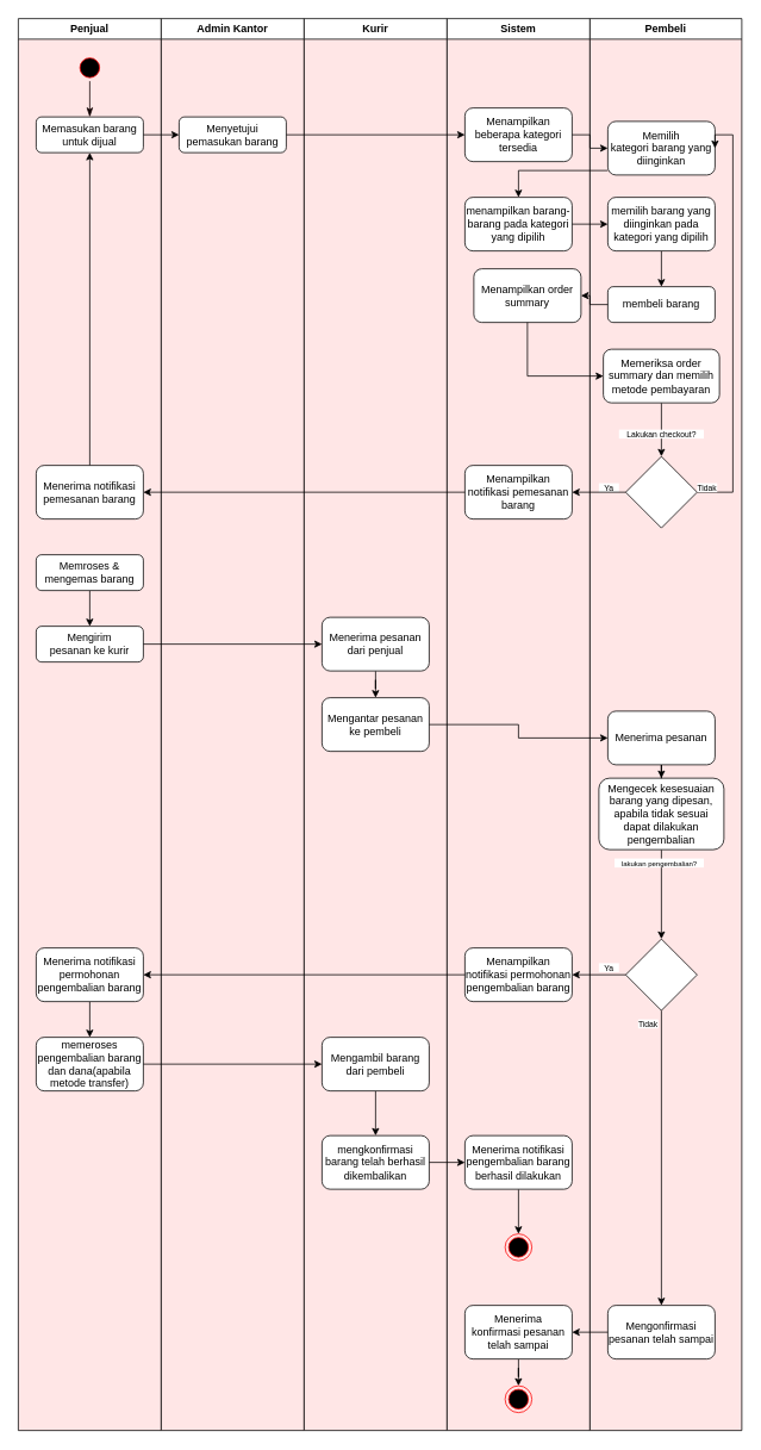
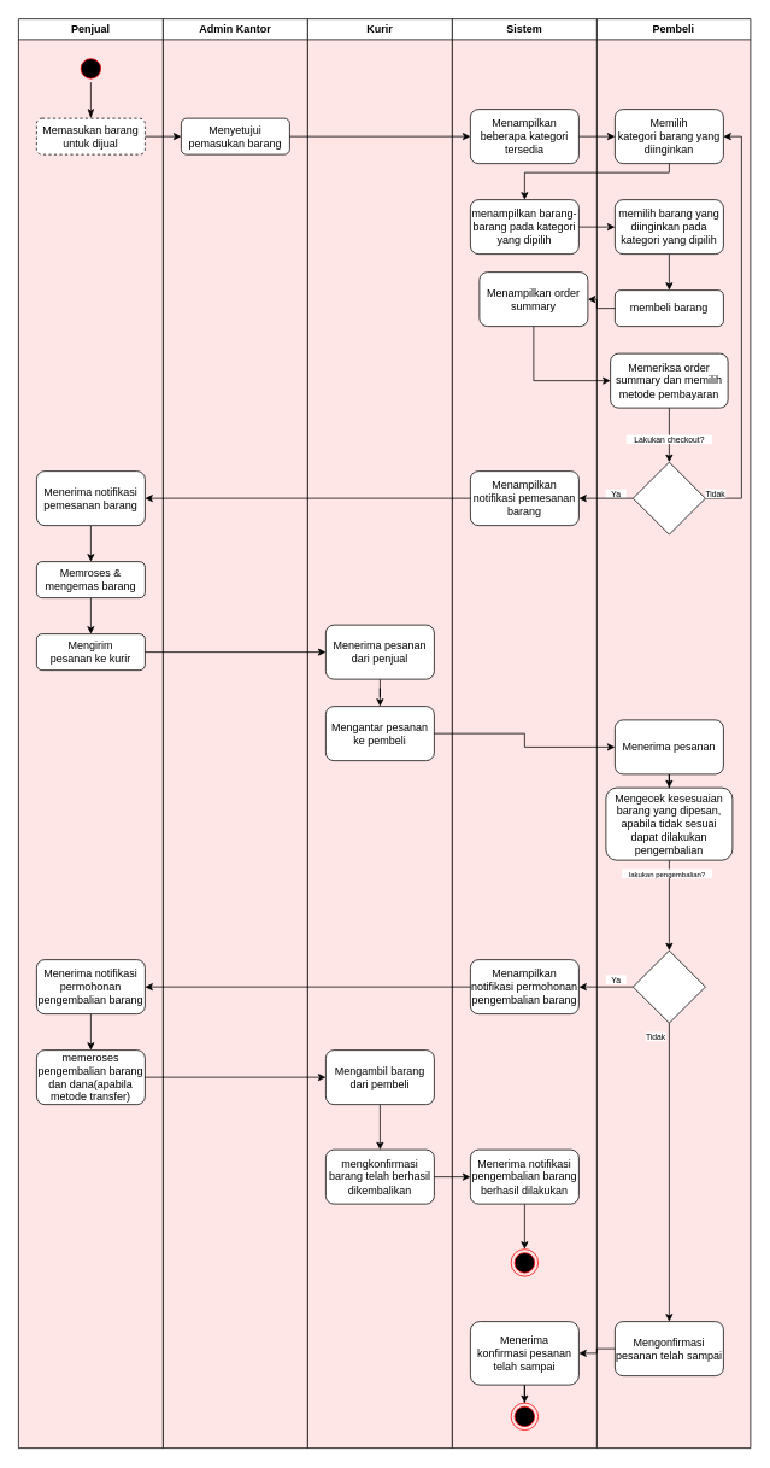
  <mxCell id="0" />
  <mxCell id="1" parent="0" />
  <mxCell id="2" value="Penjual" style="swimlane;whiteSpace=wrap;html=1;startSize=23;swimlaneFillColor=#FFE6E6;" vertex="1" parent="1"><mxGeometry x="20" y="20" width="160" height="1580" as="geometry" /></mxCell>
  <mxCell id="3" value="" style="ellipse;html=1;shape=startState;fillColor=#000000;strokeColor=#ff0000;" vertex="1" parent="2"><mxGeometry x="65" y="40" width="30" height="30" as="geometry" /></mxCell>
- <mxCell id="4" value="Memasukan barang&lt;br style=&quot;border-color: var(--border-color);&quot;&gt;untuk dijual" style="rounded=1;whiteSpace=wrap;html=1;" vertex="1" parent="2"><mxGeometry x="20" y="110" width="120" height="40" as="geometry" /></mxCell>
+ <mxCell id="4" value="Memasukan barang&lt;br style=&quot;border-color: var(--border-color);&quot;&gt;untuk dijual" style="rounded=1;whiteSpace=wrap;html=1;dashed=1;" vertex="1" parent="2"><mxGeometry x="20" y="110" width="120" height="40" as="geometry" /></mxCell>
  <mxCell id="5" value="" style="edgeStyle=orthogonalEdgeStyle;html=1;verticalAlign=bottom;endArrow=classicThin;endSize=8;strokeColor=#0F0000;rounded=0;endFill=1;" edge="1" source="3" parent="2" target="4"><mxGeometry relative="1" as="geometry"><mxPoint x="80" y="110" as="targetPoint" /></mxGeometry></mxCell>
- <mxCell id="6" value="" style="edgeStyle=orthogonalEdgeStyle;rounded=0;orthogonalLoop=1;jettySize=auto;html=1;" edge="1" parent="2" source="7" target="4"><mxGeometry relative="1" as="geometry" /></mxCell>
+ <mxCell id="6" value="" style="edgeStyle=orthogonalEdgeStyle;rounded=0;orthogonalLoop=1;jettySize=auto;html=1;" edge="1" parent="2" source="7" target="9"><mxGeometry relative="1" as="geometry" /></mxCell>
  <mxCell id="7" value="Menerima notifikasi pemesanan barang" style="rounded=1;whiteSpace=wrap;html=1;" vertex="1" parent="2"><mxGeometry x="20" y="500" width="120" height="60" as="geometry" /></mxCell>
  <mxCell id="8" value="" style="edgeStyle=orthogonalEdgeStyle;rounded=0;orthogonalLoop=1;jettySize=auto;html=1;" edge="1" parent="2" source="9" target="10"><mxGeometry relative="1" as="geometry" /></mxCell>
  <mxCell id="9" value="Memroses &amp;amp; mengemas barang" style="rounded=1;whiteSpace=wrap;html=1;" vertex="1" parent="2"><mxGeometry x="20" y="600" width="120" height="40" as="geometry" /></mxCell>
  <mxCell id="10" value="Mengirim &lt;br&gt;pesanan ke kurir" style="rounded=1;whiteSpace=wrap;html=1;" vertex="1" parent="2"><mxGeometry x="20" y="680" width="120" height="40" as="geometry" /></mxCell>
  <mxCell id="11" value="" style="edgeStyle=orthogonalEdgeStyle;rounded=0;orthogonalLoop=1;jettySize=auto;html=1;" edge="1" parent="2" source="12" target="13"><mxGeometry relative="1" as="geometry" /></mxCell>
  <mxCell id="12" value="Menerima notifikasi permohonan pengembalian barang" style="rounded=1;whiteSpace=wrap;html=1;" vertex="1" parent="2"><mxGeometry x="20" y="1040" width="120" height="60" as="geometry" /></mxCell>
  <mxCell id="13" value="memeroses pengembalian barang dan dana(apabila metode transfer)" style="rounded=1;whiteSpace=wrap;html=1;" vertex="1" parent="2"><mxGeometry x="20" y="1140" width="120" height="60" as="geometry" /></mxCell>
  <mxCell id="14" value="Admin Kantor" style="swimlane;whiteSpace=wrap;html=1;swimlaneFillColor=#ffe6e6;" vertex="1" parent="1"><mxGeometry x="180" y="20" width="160" height="1580" as="geometry" /></mxCell>
  <mxCell id="15" value="Menyetujui pemasukan barang" style="rounded=1;whiteSpace=wrap;html=1;" vertex="1" parent="14"><mxGeometry x="20" y="110" width="120" height="40" as="geometry" /></mxCell>
  <mxCell id="16" value="Kurir" style="swimlane;whiteSpace=wrap;html=1;swimlaneFillColor=#ffe6e6;" vertex="1" parent="1"><mxGeometry x="340" y="20" width="160" height="1580" as="geometry" /></mxCell>
  <mxCell id="17" value="" style="edgeStyle=orthogonalEdgeStyle;rounded=0;orthogonalLoop=1;jettySize=auto;html=1;" edge="1" parent="16" source="18" target="19"><mxGeometry relative="1" as="geometry" /></mxCell>
  <mxCell id="18" value="Menerima pesanan dari penjual" style="rounded=1;whiteSpace=wrap;html=1;" vertex="1" parent="16"><mxGeometry x="20" y="670" width="120" height="60" as="geometry" /></mxCell>
  <mxCell id="19" value="Mengantar pesanan ke pembeli" style="rounded=1;whiteSpace=wrap;html=1;" vertex="1" parent="16"><mxGeometry x="20" y="760" width="120" height="60" as="geometry" /></mxCell>
  <mxCell id="20" value="" style="edgeStyle=orthogonalEdgeStyle;rounded=0;orthogonalLoop=1;jettySize=auto;html=1;" edge="1" parent="16" source="21" target="22"><mxGeometry relative="1" as="geometry" /></mxCell>
  <mxCell id="21" value="Mengambil barang dari pembeli" style="rounded=1;whiteSpace=wrap;html=1;" vertex="1" parent="16"><mxGeometry x="20" y="1140" width="120" height="60" as="geometry" /></mxCell>
  <mxCell id="22" value="mengkonfirmasi barang telah berhasil dikembalikan" style="rounded=1;whiteSpace=wrap;html=1;" vertex="1" parent="16"><mxGeometry x="20" y="1250" width="120" height="60" as="geometry" /></mxCell>
  <mxCell id="23" value="Sistem" style="swimlane;whiteSpace=wrap;html=1;swimlaneFillColor=#ffe6e6;" vertex="1" parent="1"><mxGeometry x="500" y="20" width="160" height="1580" as="geometry" /></mxCell>
  <mxCell id="24" value="Menampilkan beberapa kategori tersedia" style="rounded=1;whiteSpace=wrap;html=1;" vertex="1" parent="23"><mxGeometry x="20" y="100" width="120" height="60" as="geometry" /></mxCell>
  <mxCell id="25" value="menampilkan barang-barang pada kategori yang dipilih" style="rounded=1;whiteSpace=wrap;html=1;" vertex="1" parent="23"><mxGeometry x="20" y="200" width="120" height="60" as="geometry" /></mxCell>
  <mxCell id="26" value="Menampilkan order summary" style="rounded=1;whiteSpace=wrap;html=1;" vertex="1" parent="23"><mxGeometry x="30" y="280" width="120" height="60" as="geometry" /></mxCell>
  <mxCell id="27" value="Menampilkan notifikasi pemesanan barang" style="rounded=1;whiteSpace=wrap;html=1;" vertex="1" parent="23"><mxGeometry x="20" y="500" width="120" height="60" as="geometry" /></mxCell>
  <mxCell id="28" value="" style="edgeStyle=orthogonalEdgeStyle;rounded=0;orthogonalLoop=1;jettySize=auto;html=1;" edge="1" parent="23" source="29" target="34"><mxGeometry relative="1" as="geometry" /></mxCell>
- <mxCell id="29" value="Menerima &lt;br&gt;konfirmasi pesanan telah sampai" style="rounded=1;whiteSpace=wrap;html=1;" vertex="1" parent="23"><mxGeometry x="20" y="1440" width="120" height="60" as="geometry" /></mxCell>
+ <mxCell id="29" value="Menerima &lt;br&gt;konfirmasi pesanan telah sampai" style="rounded=1;whiteSpace=wrap;html=1;" vertex="1" parent="23"><mxGeometry x="20" y="1440" width="120" height="70" as="geometry" /></mxCell>
  <mxCell id="30" value="Menampilkan notifikasi permohonan pengembalian barang" style="rounded=1;whiteSpace=wrap;html=1;" vertex="1" parent="23"><mxGeometry x="20" y="1040" width="120" height="60" as="geometry" /></mxCell>
  <mxCell id="31" value="" style="edgeStyle=orthogonalEdgeStyle;rounded=0;orthogonalLoop=1;jettySize=auto;html=1;" edge="1" parent="23" source="32" target="33"><mxGeometry relative="1" as="geometry" /></mxCell>
  <mxCell id="32" value="Menerima notifikasi pengembalian barang berhasil dilakukan" style="whiteSpace=wrap;html=1;rounded=1;" vertex="1" parent="23"><mxGeometry x="20" y="1250" width="120" height="60" as="geometry" /></mxCell>
  <mxCell id="33" value="" style="ellipse;html=1;shape=endState;fillColor=#000000;strokeColor=#ff0000;" vertex="1" parent="23"><mxGeometry x="65" y="1360" width="30" height="30" as="geometry" /></mxCell>
  <mxCell id="34" value="" style="ellipse;html=1;shape=endState;fillColor=#000000;strokeColor=#ff0000;" vertex="1" parent="23"><mxGeometry x="65" y="1530" width="30" height="30" as="geometry" /></mxCell>
  <mxCell id="35" value="Pembeli" style="swimlane;whiteSpace=wrap;html=1;swimlaneFillColor=#ffe6e6;" vertex="1" parent="1"><mxGeometry x="660" y="20" width="170" height="1580" as="geometry" /></mxCell>
- <mxCell id="36" value="Memilih&lt;br style=&quot;border-color: var(--border-color);&quot;&gt;kategori barang yang diinginkan" style="rounded=1;whiteSpace=wrap;html=1;" vertex="1" parent="35"><mxGeometry x="20" y="115" width="120" height="60" as="geometry" /></mxCell>
+ <mxCell id="36" value="Memilih&lt;br style=&quot;border-color: var(--border-color);&quot;&gt;kategori barang yang diinginkan" style="rounded=1;whiteSpace=wrap;html=1;" vertex="1" parent="35"><mxGeometry x="20" y="100" width="120" height="60" as="geometry" /></mxCell>
  <mxCell id="37" value="" style="edgeStyle=orthogonalEdgeStyle;rounded=0;orthogonalLoop=1;jettySize=auto;html=1;" edge="1" parent="35" source="38" target="39"><mxGeometry relative="1" as="geometry" /></mxCell>
  <mxCell id="38" value="memilih barang yang diinginkan pada kategori yang dipilih" style="rounded=1;whiteSpace=wrap;html=1;" vertex="1" parent="35"><mxGeometry x="20" y="200" width="120" height="60" as="geometry" /></mxCell>
  <mxCell id="39" value="membeli barang" style="rounded=1;whiteSpace=wrap;html=1;" vertex="1" parent="35"><mxGeometry x="20" y="300" width="120" height="40" as="geometry" /></mxCell>
  <mxCell id="40" style="edgeStyle=orthogonalEdgeStyle;rounded=0;orthogonalLoop=1;jettySize=auto;html=1;entryX=0.5;entryY=0;entryDx=0;entryDy=0;" edge="1" parent="35" source="41" target="43"><mxGeometry relative="1" as="geometry" /></mxCell>
  <mxCell id="41" value="Memeriksa order summary dan memilih metode pembayaran" style="rounded=1;whiteSpace=wrap;html=1;" vertex="1" parent="35"><mxGeometry x="15" y="370" width="130" height="60" as="geometry" /></mxCell>
  <mxCell id="42" style="edgeStyle=orthogonalEdgeStyle;rounded=0;orthogonalLoop=1;jettySize=auto;html=1;entryX=1;entryY=0.5;entryDx=0;entryDy=0;" edge="1" parent="35" source="43" target="36"><mxGeometry relative="1" as="geometry"><Array as="points"><mxPoint x="160" y="530" /><mxPoint x="160" y="130" /></Array></mxGeometry></mxCell>
  <mxCell id="43" value="" style="rhombus;whiteSpace=wrap;html=1;" vertex="1" parent="35"><mxGeometry x="40" y="490" width="80" height="80" as="geometry" /></mxCell>
  <mxCell id="44" value="&lt;font style=&quot;font-size: 9px;&quot;&gt;Lakukan checkout?&lt;/font&gt;" style="text;html=1;strokeColor=none;fillColor=default;align=center;verticalAlign=middle;whiteSpace=wrap;rounded=0;" vertex="1" parent="35"><mxGeometry x="32.5" y="460" width="95" height="10" as="geometry" /></mxCell>
  <mxCell id="45" value="&lt;font style=&quot;font-size: 9px;&quot;&gt;Ya&lt;/font&gt;" style="text;html=1;strokeColor=none;fillColor=default;align=center;verticalAlign=middle;whiteSpace=wrap;rounded=0;" vertex="1" parent="35"><mxGeometry x="10" y="520" width="22.5" height="10" as="geometry" /></mxCell>
  <mxCell id="46" value="" style="edgeStyle=orthogonalEdgeStyle;rounded=0;orthogonalLoop=1;jettySize=auto;html=1;" edge="1" parent="35" source="47" target="49"><mxGeometry relative="1" as="geometry" /></mxCell>
  <mxCell id="47" value="Menerima pesanan" style="rounded=1;whiteSpace=wrap;html=1;" vertex="1" parent="35"><mxGeometry x="20" y="775" width="120" height="60" as="geometry" /></mxCell>
  <mxCell id="48" value="" style="edgeStyle=orthogonalEdgeStyle;rounded=0;orthogonalLoop=1;jettySize=auto;html=1;" edge="1" parent="35" source="49" target="52"><mxGeometry relative="1" as="geometry" /></mxCell>
  <mxCell id="49" value="Mengecek kesesuaian barang yang dipesan, apabila tidak sesuai dapat dilakukan pengembalian" style="rounded=1;whiteSpace=wrap;html=1;" vertex="1" parent="35"><mxGeometry x="10" y="850" width="140" height="80" as="geometry" /></mxCell>
  <mxCell id="50" value="&lt;font style=&quot;font-size: 9px;&quot;&gt;Tidak&lt;/font&gt;" style="text;html=1;strokeColor=none;fillColor=default;align=center;verticalAlign=middle;whiteSpace=wrap;rounded=0;" vertex="1" parent="35"><mxGeometry x="120" y="520" width="22.5" height="10" as="geometry" /></mxCell>
  <mxCell id="51" value="" style="edgeStyle=orthogonalEdgeStyle;rounded=0;orthogonalLoop=1;jettySize=auto;html=1;" edge="1" parent="35" source="52" target="54"><mxGeometry relative="1" as="geometry" /></mxCell>
  <mxCell id="52" value="" style="rhombus;whiteSpace=wrap;html=1;" vertex="1" parent="35"><mxGeometry x="40" y="1030" width="80" height="80" as="geometry" /></mxCell>
  <mxCell id="53" value="&lt;font style=&quot;font-size: 8px;&quot;&gt;lakukan pengembalian?&lt;/font&gt;" style="text;html=1;strokeColor=none;fillColor=default;align=center;verticalAlign=middle;whiteSpace=wrap;rounded=0;" vertex="1" parent="35"><mxGeometry x="27.5" y="940" width="100" height="10" as="geometry" /></mxCell>
  <mxCell id="54" value="Mengonfirmasi pesanan telah sampai" style="rounded=1;whiteSpace=wrap;html=1;" vertex="1" parent="35"><mxGeometry x="20" y="1440" width="120" height="60" as="geometry" /></mxCell>
  <mxCell id="55" value="&lt;font style=&quot;font-size: 9px;&quot;&gt;Ya&lt;/font&gt;" style="text;html=1;strokeColor=none;fillColor=default;align=center;verticalAlign=middle;whiteSpace=wrap;rounded=0;" vertex="1" parent="35"><mxGeometry x="10" y="1057" width="22.5" height="10" as="geometry" /></mxCell>
  <mxCell id="56" value="&lt;font style=&quot;font-size: 9px;&quot;&gt;Tidak&lt;/font&gt;" style="text;html=1;strokeColor=none;fillColor=default;align=center;verticalAlign=middle;whiteSpace=wrap;rounded=0;" vertex="1" parent="35"><mxGeometry x="54" y="1120" width="22.5" height="10" as="geometry" /></mxCell>
  <mxCell id="57" value="" style="edgeStyle=orthogonalEdgeStyle;rounded=0;orthogonalLoop=1;jettySize=auto;html=1;" edge="1" parent="1" source="4" target="15"><mxGeometry relative="1" as="geometry" /></mxCell>
  <mxCell id="58" style="edgeStyle=orthogonalEdgeStyle;rounded=0;orthogonalLoop=1;jettySize=auto;html=1;" edge="1" parent="1" source="15" target="24"><mxGeometry relative="1" as="geometry" /></mxCell>
  <mxCell id="59" style="edgeStyle=orthogonalEdgeStyle;rounded=0;orthogonalLoop=1;jettySize=auto;html=1;" edge="1" parent="1" source="24" target="36"><mxGeometry relative="1" as="geometry" /></mxCell>
  <mxCell id="60" style="edgeStyle=orthogonalEdgeStyle;rounded=0;orthogonalLoop=1;jettySize=auto;html=1;entryX=0;entryY=0.5;entryDx=0;entryDy=0;" edge="1" parent="1" source="25" target="38"><mxGeometry relative="1" as="geometry" /></mxCell>
  <mxCell id="61" value="" style="edgeStyle=orthogonalEdgeStyle;rounded=0;orthogonalLoop=1;jettySize=auto;html=1;" edge="1" parent="1" source="39" target="26"><mxGeometry relative="1" as="geometry" /></mxCell>
  <mxCell id="62" value="" style="edgeStyle=orthogonalEdgeStyle;rounded=0;orthogonalLoop=1;jettySize=auto;html=1;" edge="1" parent="1" source="43" target="27"><mxGeometry relative="1" as="geometry" /></mxCell>
  <mxCell id="63" style="edgeStyle=orthogonalEdgeStyle;rounded=0;orthogonalLoop=1;jettySize=auto;html=1;entryX=1;entryY=0.5;entryDx=0;entryDy=0;" edge="1" parent="1" source="27" target="7"><mxGeometry relative="1" as="geometry" /></mxCell>
  <mxCell id="64" style="edgeStyle=orthogonalEdgeStyle;rounded=0;orthogonalLoop=1;jettySize=auto;html=1;entryX=0;entryY=0.5;entryDx=0;entryDy=0;" edge="1" parent="1" source="10" target="18"><mxGeometry relative="1" as="geometry" /></mxCell>
  <mxCell id="65" style="edgeStyle=orthogonalEdgeStyle;rounded=0;orthogonalLoop=1;jettySize=auto;html=1;entryX=0;entryY=0.5;entryDx=0;entryDy=0;" edge="1" parent="1" source="19" target="47"><mxGeometry relative="1" as="geometry" /></mxCell>
  <mxCell id="66" value="" style="edgeStyle=orthogonalEdgeStyle;rounded=0;orthogonalLoop=1;jettySize=auto;html=1;entryX=0.5;entryY=0;entryDx=0;entryDy=0;" edge="1" parent="1" source="36" target="25"><mxGeometry relative="1" as="geometry"><Array as="points"><mxPoint x="740" y="190" /><mxPoint x="580" y="190" /></Array></mxGeometry></mxCell>
  <mxCell id="67" style="edgeStyle=orthogonalEdgeStyle;rounded=0;orthogonalLoop=1;jettySize=auto;html=1;entryX=0;entryY=0.5;entryDx=0;entryDy=0;exitX=0.5;exitY=1;exitDx=0;exitDy=0;" edge="1" parent="1" source="26" target="41"><mxGeometry relative="1" as="geometry"><mxPoint x="620" y="440" as="targetPoint" /></mxGeometry></mxCell>
  <mxCell id="68" value="" style="edgeStyle=orthogonalEdgeStyle;rounded=0;orthogonalLoop=1;jettySize=auto;html=1;" edge="1" parent="1" source="54" target="29"><mxGeometry relative="1" as="geometry" /></mxCell>
  <mxCell id="69" value="" style="edgeStyle=orthogonalEdgeStyle;rounded=0;orthogonalLoop=1;jettySize=auto;html=1;" edge="1" parent="1" source="52" target="30"><mxGeometry relative="1" as="geometry" /></mxCell>
  <mxCell id="70" style="edgeStyle=orthogonalEdgeStyle;rounded=0;orthogonalLoop=1;jettySize=auto;html=1;entryX=1;entryY=0.5;entryDx=0;entryDy=0;" edge="1" parent="1" source="30" target="12"><mxGeometry relative="1" as="geometry" /></mxCell>
  <mxCell id="71" style="edgeStyle=orthogonalEdgeStyle;rounded=0;orthogonalLoop=1;jettySize=auto;html=1;" edge="1" parent="1" source="13" target="21"><mxGeometry relative="1" as="geometry" /></mxCell>
  <mxCell id="72" value="" style="edgeStyle=orthogonalEdgeStyle;rounded=0;orthogonalLoop=1;jettySize=auto;html=1;" edge="1" parent="1" source="22" target="32"><mxGeometry relative="1" as="geometry" /></mxCell>
